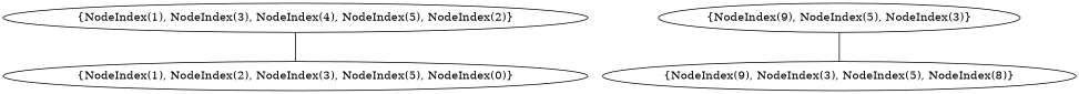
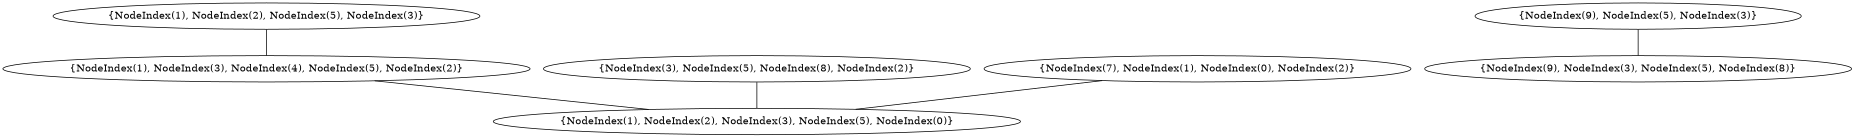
  graph {
    n1 [label="{NodeIndex(1), NodeIndex(2), NodeIndex(3), NodeIndex(5), NodeIndex(0)}"]
    n2 [label="{NodeIndex(1), NodeIndex(3), NodeIndex(4), NodeIndex(5), NodeIndex(2)}"]
+   n3 [label="{NodeIndex(1), NodeIndex(2), NodeIndex(5), NodeIndex(3)}"]
+   n4 [label="{NodeIndex(3), NodeIndex(5), NodeIndex(8), NodeIndex(2)}"]
    n5 [label="{NodeIndex(9), NodeIndex(3), NodeIndex(5), NodeIndex(8)}"]
    n6 [label="{NodeIndex(9), NodeIndex(5), NodeIndex(3)}"]
+   n7 [label="{NodeIndex(7), NodeIndex(1), NodeIndex(0), NodeIndex(2)}"]
    n2 -- n1
+   n3 -- n2
+   n4 -- n1
    n6 -- n5
+   n7 -- n1
  }
